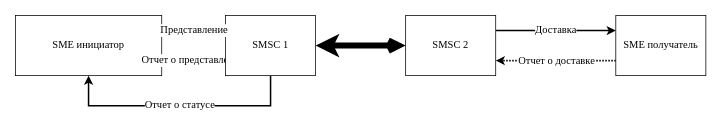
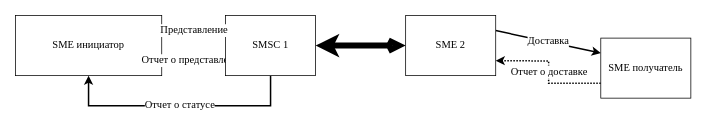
  <mxCell id="0" />
  <mxCell id="1" parent="0" />
  <mxCell id="2" value="SME инициатор" style="rounded=0;whiteSpace=wrap;html=1;fontFamily=Times New Roman;fontSize=14;" parent="1" vertex="1"><mxGeometry x="20" y="20" width="195" height="80" as="geometry" /></mxCell>
  <mxCell id="3" value="Отчет о представлении" style="edgeStyle=orthogonalEdgeStyle;rounded=0;orthogonalLoop=1;jettySize=auto;html=1;exitX=0;exitY=0.75;exitDx=0;exitDy=0;entryX=1;entryY=0.75;entryDx=0;entryDy=0;strokeWidth=2;fontFamily=Times New Roman;fontSize=14;dashed=1;dashPattern=1 1;" parent="1" source="5" target="2" edge="1"><mxGeometry relative="1" as="geometry" /></mxCell>
  <mxCell id="4" value="Отчет о статусе" style="edgeStyle=orthogonalEdgeStyle;rounded=0;orthogonalLoop=1;jettySize=auto;html=1;exitX=0.5;exitY=1;exitDx=0;exitDy=0;entryX=0.5;entryY=1;entryDx=0;entryDy=0;strokeWidth=2;fontFamily=Times New Roman;fontSize=14;" parent="1" source="5" target="2" edge="1"><mxGeometry relative="1" as="geometry"><Array as="points"><mxPoint x="340" y="140" /><mxPoint x="120" y="140" /></Array></mxGeometry></mxCell>
  <mxCell id="5" value="SMSC 1" style="rounded=0;whiteSpace=wrap;html=1;fontFamily=Times New Roman;fontSize=14;" parent="1" vertex="1"><mxGeometry x="300" y="20" width="120" height="80" as="geometry" /></mxCell>
  <mxCell id="6" value="Отчет о доставке" style="edgeStyle=orthogonalEdgeStyle;rounded=0;orthogonalLoop=1;jettySize=auto;html=1;exitX=0;exitY=0.75;exitDx=0;exitDy=0;dashed=1;dashPattern=1 1;strokeWidth=2;fontFamily=Times New Roman;fontSize=14;" parent="1" source="7" edge="1"><mxGeometry relative="1" as="geometry"><mxPoint x="660" y="80" as="targetPoint" /></mxGeometry></mxCell>
- <mxCell id="7" value="SME получатель" style="rounded=0;whiteSpace=wrap;html=1;fontFamily=Times New Roman;fontSize=14;" parent="1" vertex="1"><mxGeometry x="820" y="20" width="120" height="80" as="geometry" /></mxCell>
+ <mxCell id="7" value="SME получатель" style="rounded=0;whiteSpace=wrap;html=1;fontFamily=Times New Roman;fontSize=14;" parent="1" vertex="1"><mxGeometry x="800" y="50" width="120" height="80" as="geometry" /></mxCell>
  <mxCell id="8" value="Представление" style="endArrow=classic;html=1;rounded=0;strokeWidth=2;fontFamily=Times New Roman;fontSize=14;exitX=1;exitY=0.25;exitDx=0;exitDy=0;entryX=0;entryY=0.25;entryDx=0;entryDy=0;" parent="1" source="2" target="5" edge="1"><mxGeometry width="50" height="50" relative="1" as="geometry"><mxPoint x="410" y="350" as="sourcePoint" /><mxPoint x="460" y="300" as="targetPoint" /></mxGeometry></mxCell>
  <mxCell id="9" value="Доставка" style="endArrow=classic;html=1;rounded=0;strokeWidth=2;fontFamily=Times New Roman;fontSize=14;entryX=0;entryY=0.25;entryDx=0;entryDy=0;" parent="1" target="7" edge="1"><mxGeometry width="50" height="50" relative="1" as="geometry"><mxPoint x="660" y="40" as="sourcePoint" /><mxPoint x="620" y="300" as="targetPoint" /></mxGeometry></mxCell>
- <mxCell id="10" value="SMSC 2" style="rounded=0;whiteSpace=wrap;html=1;fontFamily=Times New Roman;fontSize=14;" vertex="1" parent="1"><mxGeometry x="540" y="20" width="120" height="80" as="geometry" /></mxCell>
+ <mxCell id="10" value="SME 2" style="rounded=0;whiteSpace=wrap;html=1;fontFamily=Times New Roman;fontSize=14;" vertex="1" parent="1"><mxGeometry x="540" y="20" width="120" height="80" as="geometry" /></mxCell>
  <mxCell id="11" value="" style="endArrow=open;startArrow=classic;html=1;rounded=0;entryX=0;entryY=0.5;entryDx=0;entryDy=0;exitX=1;exitY=0.5;exitDx=0;exitDy=0;strokeWidth=8;" edge="1" parent="1" source="5" target="10"><mxGeometry width="50" height="50" relative="1" as="geometry"><mxPoint x="410" y="370" as="sourcePoint" /><mxPoint x="460" y="320" as="targetPoint" /></mxGeometry></mxCell>
